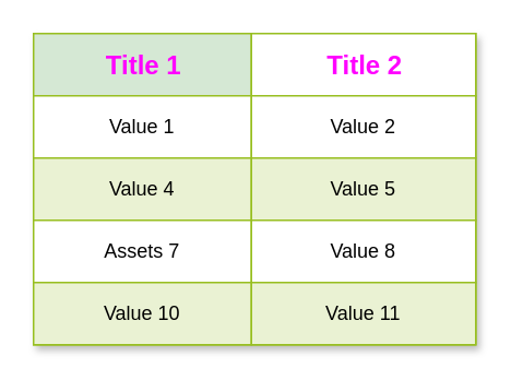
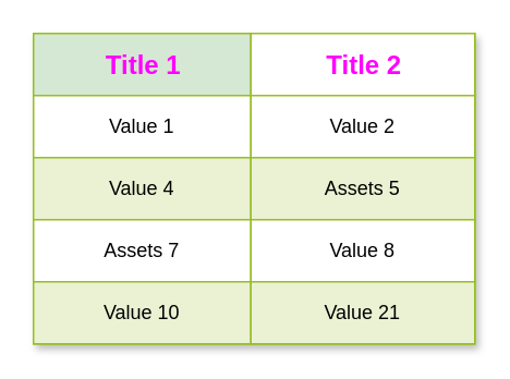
  <mxCell id="0" />
  <mxCell id="1" parent="0" />
  <mxCell id="2" value="Assets" style="childLayout=tableLayout;recursiveResize=0;strokeColor=#98bf21;fillColor=#A7C942;shadow=1;fontFamily=Helvetica;fontSize=12;fontColor=default;startSize=0;flipV=1;flipH=1;" vertex="1" parent="1"><mxGeometry x="20" y="20" width="270" height="190" as="geometry" /></mxCell>
  <mxCell id="3" style="shape=tableRow;horizontal=0;startSize=0;swimlaneHead=0;swimlaneBody=0;top=0;left=0;bottom=0;right=0;dropTarget=0;collapsible=0;recursiveResize=0;expand=0;fontStyle=0;strokeColor=inherit;fillColor=#ffffff;fontFamily=Helvetica;fontSize=12;fontColor=default;" vertex="1" parent="2"><mxGeometry width="270" height="38" as="geometry" /></mxCell>
  <mxCell id="4" value="Title 1" style="connectable=0;recursiveResize=0;strokeColor=inherit;fillColor=#d5e8d4;align=center;fontStyle=1;fontColor=#FF00FF;html=1;fontFamily=Helvetica;fontSize=16;startSize=0;" vertex="1" parent="3"><mxGeometry width="133" height="38" as="geometry"><mxRectangle width="133" height="38" as="alternateBounds" /></mxGeometry></mxCell>
  <mxCell id="5" value="Title 2" style="connectable=0;recursiveResize=0;strokeColor=inherit;fillColor=#ffffff;align=center;fontStyle=1;fontColor=#FF00FF;html=1;fontFamily=Helvetica;fontSize=16;startSize=0;" vertex="1" parent="3"><mxGeometry x="133" width="137" height="38" as="geometry"><mxRectangle width="137" height="38" as="alternateBounds" /></mxGeometry></mxCell>
  <mxCell id="6" value="" style="shape=tableRow;horizontal=0;startSize=0;swimlaneHead=0;swimlaneBody=0;top=0;left=0;bottom=0;right=0;dropTarget=0;collapsible=0;recursiveResize=0;expand=0;fontStyle=0;strokeColor=inherit;fillColor=#ffffff;fontFamily=Helvetica;fontSize=12;fontColor=default;" vertex="1" parent="2"><mxGeometry y="38" width="270" height="38" as="geometry" /></mxCell>
  <mxCell id="7" value="Value 1" style="connectable=0;recursiveResize=0;strokeColor=inherit;fillColor=inherit;align=center;whiteSpace=wrap;html=1;fontFamily=Helvetica;fontSize=12;fontColor=default;startSize=0;" vertex="1" parent="6"><mxGeometry width="133" height="38" as="geometry"><mxRectangle width="133" height="38" as="alternateBounds" /></mxGeometry></mxCell>
  <mxCell id="8" value="Value 2" style="connectable=0;recursiveResize=0;strokeColor=inherit;fillColor=inherit;align=center;whiteSpace=wrap;html=1;fontFamily=Helvetica;fontSize=12;fontColor=default;startSize=0;" vertex="1" parent="6"><mxGeometry x="133" width="137" height="38" as="geometry"><mxRectangle width="137" height="38" as="alternateBounds" /></mxGeometry></mxCell>
  <mxCell id="9" value="" style="shape=tableRow;horizontal=0;startSize=0;swimlaneHead=0;swimlaneBody=0;top=0;left=0;bottom=0;right=0;dropTarget=0;collapsible=0;recursiveResize=0;expand=0;fontStyle=1;strokeColor=inherit;fillColor=#EAF2D3;fontFamily=Helvetica;fontSize=12;fontColor=default;" vertex="1" parent="2"><mxGeometry y="76" width="270" height="38" as="geometry" /></mxCell>
  <mxCell id="10" value="Value 4" style="connectable=0;recursiveResize=0;strokeColor=inherit;fillColor=inherit;whiteSpace=wrap;html=1;fontFamily=Helvetica;fontSize=12;fontColor=default;startSize=0;" vertex="1" parent="9"><mxGeometry width="133" height="38" as="geometry"><mxRectangle width="133" height="38" as="alternateBounds" /></mxGeometry></mxCell>
- <mxCell id="11" value="Value 5" style="connectable=0;recursiveResize=0;strokeColor=inherit;fillColor=inherit;whiteSpace=wrap;html=1;fontFamily=Helvetica;fontSize=12;fontColor=default;startSize=0;" vertex="1" parent="9"><mxGeometry x="133" width="137" height="38" as="geometry"><mxRectangle width="137" height="38" as="alternateBounds" /></mxGeometry></mxCell>
+ <mxCell id="11" value="Assets 5" style="connectable=0;recursiveResize=0;strokeColor=inherit;fillColor=inherit;whiteSpace=wrap;html=1;fontFamily=Helvetica;fontSize=12;fontColor=default;startSize=0;" vertex="1" parent="9"><mxGeometry x="133" width="137" height="38" as="geometry"><mxRectangle width="137" height="38" as="alternateBounds" /></mxGeometry></mxCell>
  <mxCell id="12" value="" style="shape=tableRow;horizontal=0;startSize=0;swimlaneHead=0;swimlaneBody=0;top=0;left=0;bottom=0;right=0;dropTarget=0;collapsible=0;recursiveResize=0;expand=0;fontStyle=0;strokeColor=inherit;fillColor=#ffffff;fontFamily=Helvetica;fontSize=12;fontColor=default;" vertex="1" parent="2"><mxGeometry y="114" width="270" height="38" as="geometry" /></mxCell>
  <mxCell id="13" value="Assets 7" style="connectable=0;recursiveResize=0;strokeColor=inherit;fillColor=inherit;fontStyle=0;align=center;whiteSpace=wrap;html=1;fontFamily=Helvetica;fontSize=12;fontColor=default;startSize=0;" vertex="1" parent="12"><mxGeometry width="133" height="38" as="geometry"><mxRectangle width="133" height="38" as="alternateBounds" /></mxGeometry></mxCell>
  <mxCell id="14" value="Value 8" style="connectable=0;recursiveResize=0;strokeColor=inherit;fillColor=inherit;fontStyle=0;align=center;whiteSpace=wrap;html=1;fontFamily=Helvetica;fontSize=12;fontColor=default;startSize=0;" vertex="1" parent="12"><mxGeometry x="133" width="137" height="38" as="geometry"><mxRectangle width="137" height="38" as="alternateBounds" /></mxGeometry></mxCell>
  <mxCell id="15" value="" style="shape=tableRow;horizontal=0;startSize=0;swimlaneHead=0;swimlaneBody=0;top=0;left=0;bottom=0;right=0;dropTarget=0;collapsible=0;recursiveResize=0;expand=0;fontStyle=1;strokeColor=inherit;fillColor=#EAF2D3;fontFamily=Helvetica;fontSize=12;fontColor=default;" vertex="1" parent="2"><mxGeometry y="152" width="270" height="38" as="geometry" /></mxCell>
  <mxCell id="16" value="Value 10" style="connectable=0;recursiveResize=0;strokeColor=inherit;fillColor=inherit;whiteSpace=wrap;html=1;fontFamily=Helvetica;fontSize=12;fontColor=default;startSize=0;" vertex="1" parent="15"><mxGeometry width="133" height="38" as="geometry"><mxRectangle width="133" height="38" as="alternateBounds" /></mxGeometry></mxCell>
- <mxCell id="17" value="Value 11" style="connectable=0;recursiveResize=0;strokeColor=inherit;fillColor=inherit;whiteSpace=wrap;html=1;fontFamily=Helvetica;fontSize=12;fontColor=default;startSize=0;" vertex="1" parent="15"><mxGeometry x="133" width="137" height="38" as="geometry"><mxRectangle width="137" height="38" as="alternateBounds" /></mxGeometry></mxCell>
+ <mxCell id="17" value="Value 21" style="connectable=0;recursiveResize=0;strokeColor=inherit;fillColor=inherit;whiteSpace=wrap;html=1;fontFamily=Helvetica;fontSize=12;fontColor=default;startSize=0;" vertex="1" parent="15"><mxGeometry x="133" width="137" height="38" as="geometry"><mxRectangle width="137" height="38" as="alternateBounds" /></mxGeometry></mxCell>
